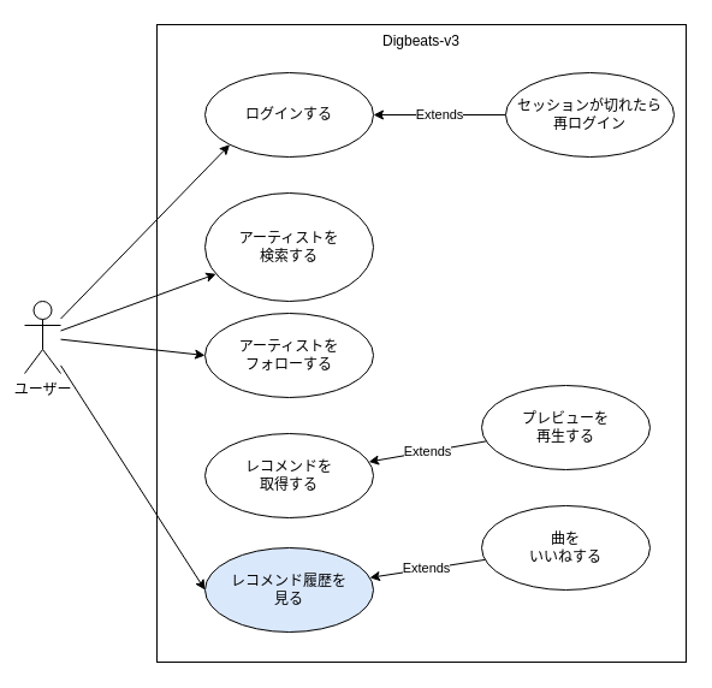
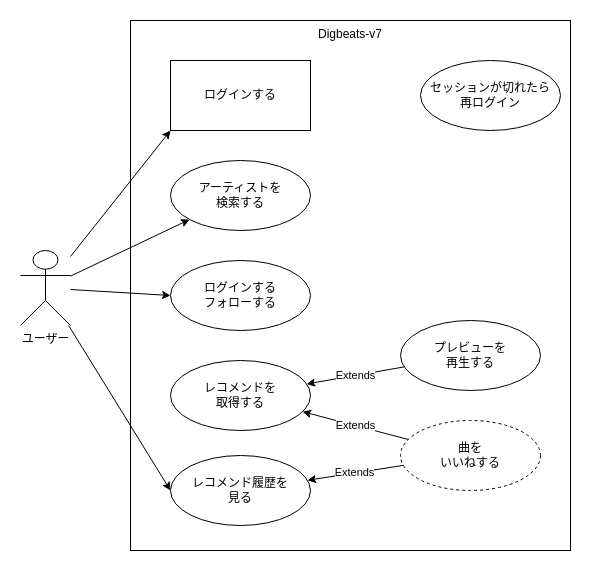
  <mxCell id="0" />
  <mxCell id="1" parent="0" />
- <mxCell id="2" value="Digbeats-v3" style="rounded=0;whiteSpace=wrap;html=1;fillColor=none;horizontal=1;verticalAlign=top;" vertex="1" parent="1"><mxGeometry x="130" y="20" width="440" height="530" as="geometry" /></mxCell>
- <mxCell id="3" value="ログインする" style="ellipse;whiteSpace=wrap;html=1;" vertex="1" parent="1"><mxGeometry x="170" y="60" width="140" height="70" as="geometry" /></mxCell>
+ <mxCell id="2" value="Digbeats-v7" style="rounded=0;whiteSpace=wrap;html=1;fillColor=none;horizontal=1;verticalAlign=top;" vertex="1" parent="1"><mxGeometry x="130" y="20" width="440" height="530" as="geometry" /></mxCell>
+ <mxCell id="3" value="ログインする" style="whiteSpace=wrap;html=1;rounded=0;" vertex="1" parent="1"><mxGeometry x="170" y="60" width="140" height="70" as="geometry" /></mxCell>
  <mxCell id="4" style="edgeStyle=none;html=1;entryX=0;entryY=1;entryDx=0;entryDy=0;" edge="1" parent="1" source="8" target="3"><mxGeometry relative="1" as="geometry"><mxPoint x="190" y="110" as="targetPoint" /></mxGeometry></mxCell>
  <mxCell id="5" style="edgeStyle=none;html=1;" edge="1" parent="1" source="8" target="9"><mxGeometry relative="1" as="geometry"><mxPoint x="60" y="264" as="sourcePoint" /></mxGeometry></mxCell>
  <mxCell id="6" style="edgeStyle=none;html=1;entryX=0;entryY=0.5;entryDx=0;entryDy=0;" edge="1" parent="1" source="8" target="10"><mxGeometry relative="1" as="geometry" /></mxCell>
  <mxCell id="7" style="edgeStyle=none;html=1;entryX=0;entryY=0.5;entryDx=0;entryDy=0;" edge="1" parent="1" source="8" target="12"><mxGeometry relative="1" as="geometry" /></mxCell>
- <mxCell id="8" value="ユーザー" style="shape=umlActor;verticalLabelPosition=bottom;verticalAlign=top;html=1;outlineConnect=0;" vertex="1" parent="1"><mxGeometry x="20" y="250" width="30" height="60" as="geometry" /></mxCell>
- <mxCell id="9" value="&lt;div&gt;&lt;span style=&quot;background-color: transparent;&quot;&gt;アーティストを&lt;/span&gt;&lt;/div&gt;&lt;div&gt;&lt;span style=&quot;background-color: transparent;&quot;&gt;検索する&lt;/span&gt;&lt;/div&gt;" style="ellipse;whiteSpace=wrap;html=1;" vertex="1" parent="1"><mxGeometry x="170" y="160" width="140" height="90" as="geometry" /></mxCell>
- <mxCell id="10" value="アーティストを&lt;div&gt;フォローする&lt;/div&gt;" style="ellipse;whiteSpace=wrap;html=1;" vertex="1" parent="1"><mxGeometry x="170" y="260" width="140" height="70" as="geometry" /></mxCell>
+ <mxCell id="8" value="ユーザー" style="shape=umlActor;verticalLabelPosition=bottom;verticalAlign=top;html=1;outlineConnect=0;" vertex="1" parent="1"><mxGeometry x="20" y="250" width="50" height="75" as="geometry" /></mxCell>
+ <mxCell id="9" value="&lt;div&gt;&lt;span style=&quot;background-color: transparent;&quot;&gt;アーティストを&lt;/span&gt;&lt;/div&gt;&lt;div&gt;&lt;span style=&quot;background-color: transparent;&quot;&gt;検索する&lt;/span&gt;&lt;/div&gt;" style="ellipse;whiteSpace=wrap;html=1;" vertex="1" parent="1"><mxGeometry x="170" y="160" width="140" height="70" as="geometry" /></mxCell>
+ <mxCell id="10" value="ログインする&lt;div&gt;フォローする&lt;/div&gt;" style="ellipse;whiteSpace=wrap;html=1;" vertex="1" parent="1"><mxGeometry x="170" y="260" width="140" height="70" as="geometry" /></mxCell>
  <mxCell id="11" value="レコメンドを&lt;div&gt;取得する&lt;/div&gt;" style="ellipse;whiteSpace=wrap;html=1;" vertex="1" parent="1"><mxGeometry x="170" y="360" width="140" height="70" as="geometry" /></mxCell>
- <mxCell id="12" value="レコメンド履歴を&lt;div&gt;見る&lt;/div&gt;" style="ellipse;whiteSpace=wrap;html=1;fillColor=#dae8fc;" vertex="1" parent="1"><mxGeometry x="170" y="455" width="140" height="70" as="geometry" /></mxCell>
- <mxCell id="14" value="曲を&lt;div&gt;いいねする&lt;/div&gt;" style="ellipse;whiteSpace=wrap;html=1;" vertex="1" parent="1"><mxGeometry x="400" y="420" width="140" height="70" as="geometry" /></mxCell>
+ <mxCell id="12" value="レコメンド履歴を&lt;div&gt;見る&lt;/div&gt;" style="ellipse;whiteSpace=wrap;html=1;" vertex="1" parent="1"><mxGeometry x="170" y="455" width="140" height="70" as="geometry" /></mxCell>
+ <mxCell id="13" value="Extends" style="edgeStyle=none;html=1;" edge="1" parent="1" source="14" target="11"><mxGeometry relative="1" as="geometry" /></mxCell>
+ <mxCell id="14" value="曲を&lt;div&gt;いいねする&lt;/div&gt;" style="ellipse;whiteSpace=wrap;html=1;dashed=1;" vertex="1" parent="1"><mxGeometry x="400" y="420" width="140" height="70" as="geometry" /></mxCell>
  <mxCell id="15" value="Extends" style="edgeStyle=none;html=1;" edge="1" parent="1" source="16" target="11"><mxGeometry relative="1" as="geometry" /></mxCell>
  <mxCell id="16" value="プレビューを&lt;div&gt;再生する&lt;/div&gt;" style="ellipse;whiteSpace=wrap;html=1;" vertex="1" parent="1"><mxGeometry x="400" y="320" width="140" height="70" as="geometry" /></mxCell>
- <mxCell id="17" value="Extends" style="edgeStyle=none;html=1;" edge="1" parent="1" source="18" target="3"><mxGeometry relative="1" as="geometry"><mxPoint x="326" y="104" as="targetPoint" /></mxGeometry></mxCell>
  <mxCell id="18" value="セッションが切れたら&lt;div&gt;再ログイン&lt;/div&gt;" style="ellipse;whiteSpace=wrap;html=1;" vertex="1" parent="1"><mxGeometry x="420" y="60" width="140" height="70" as="geometry" /></mxCell>
  <mxCell id="19" value="Extends" style="edgeStyle=none;html=1;" edge="1" parent="1" source="14" target="12"><mxGeometry relative="1" as="geometry"><mxPoint x="414" y="376" as="sourcePoint" /><mxPoint x="316" y="394" as="targetPoint" /></mxGeometry></mxCell>
